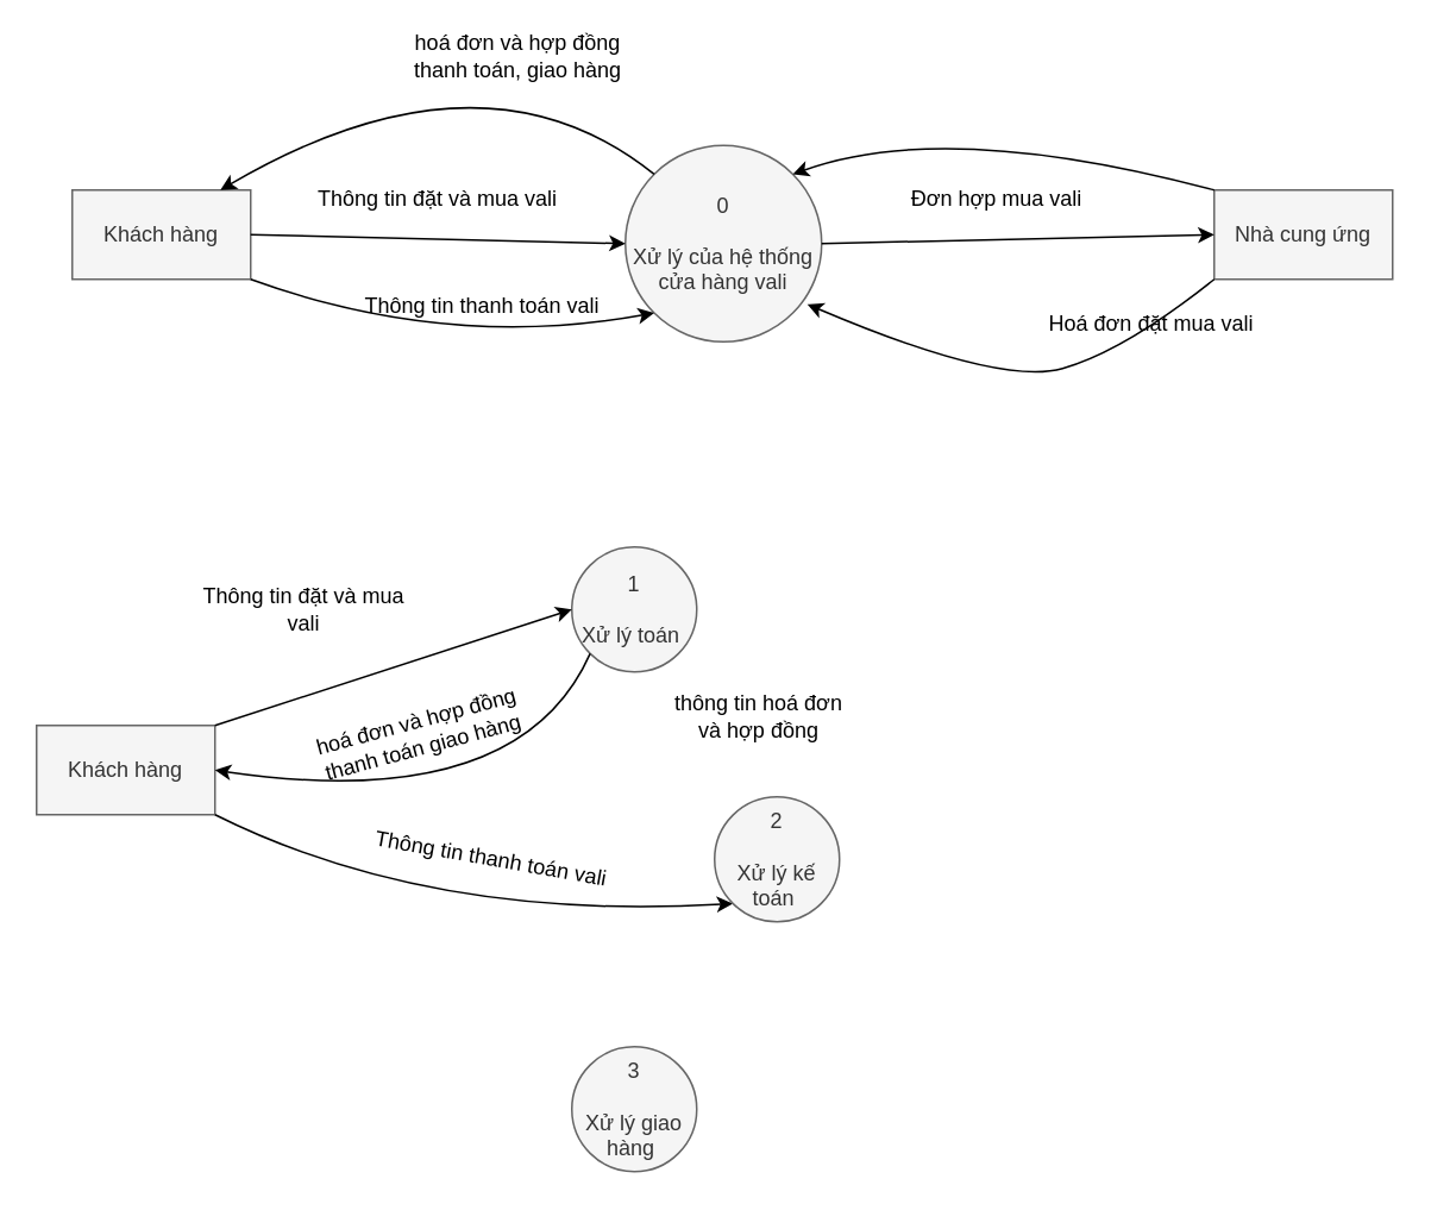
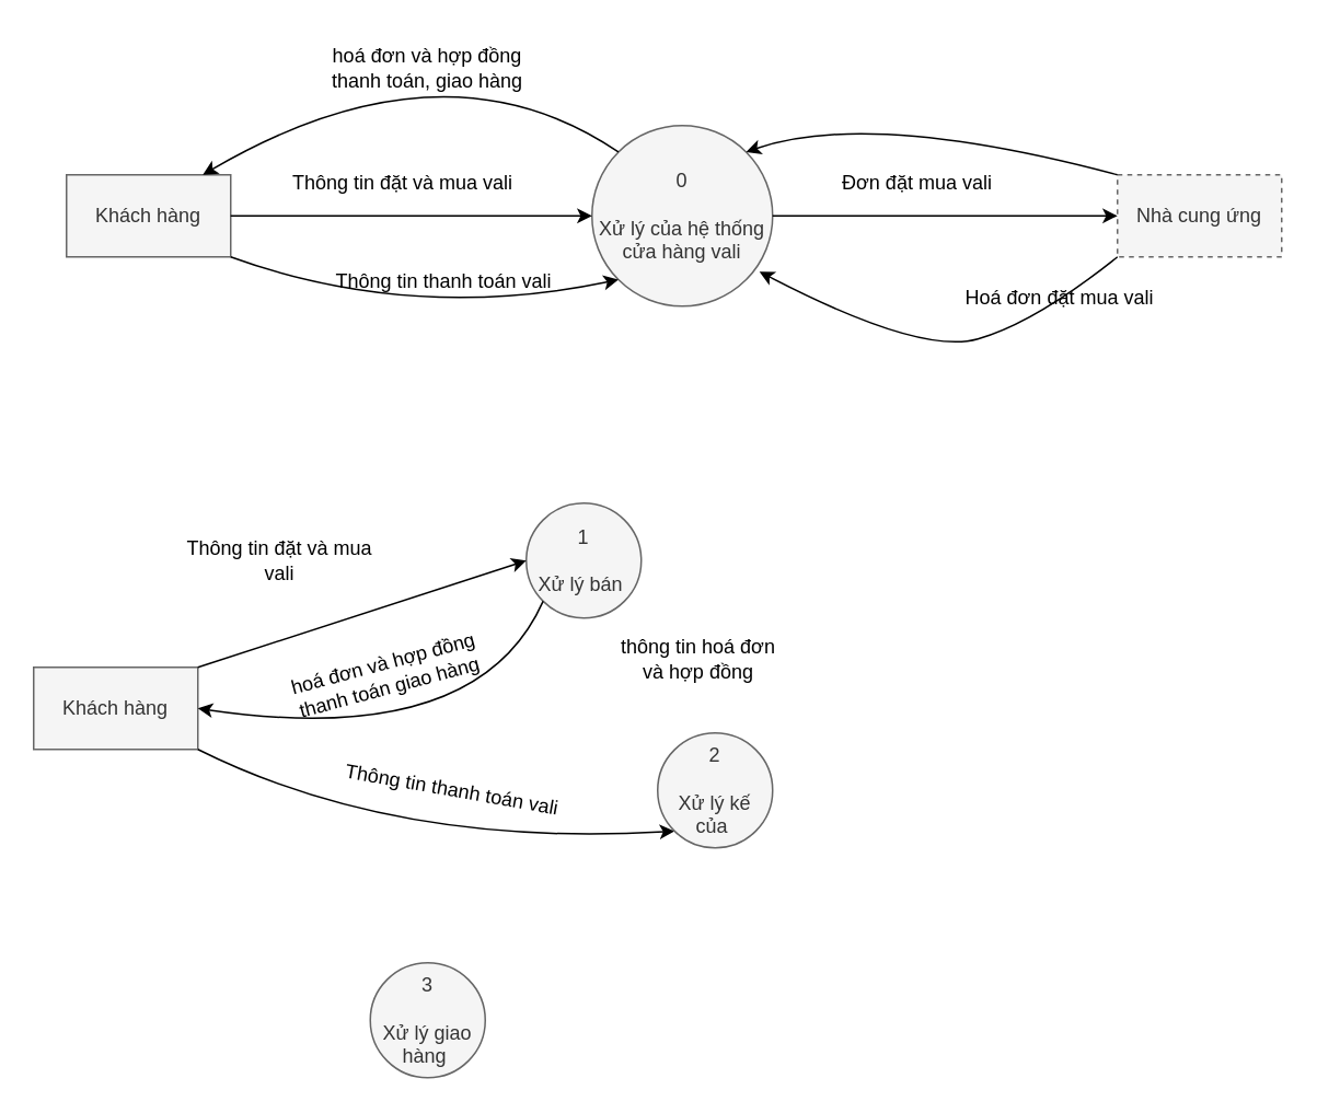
  <mxCell id="0" />
  <mxCell id="1" parent="0" />
  <mxCell id="2" value="Khách hàng" style="html=1;dashed=0;whiteSpace=wrap;fillColor=#f5f5f5;strokeColor=#666666;fontColor=#333333;" parent="1" vertex="1"><mxGeometry x="40" y="106" width="100" height="50" as="geometry" /></mxCell>
- <mxCell id="3" value="Nhà cung ứng" style="html=1;dashed=0;whiteSpace=wrap;fillColor=#f5f5f5;fontColor=#333333;strokeColor=#666666;" parent="1" vertex="1"><mxGeometry x="680" y="106" width="100" height="50" as="geometry" /></mxCell>
- <mxCell id="4" value="0&lt;br&gt;&lt;br&gt;Xử lý của hệ thống&lt;br&gt;cửa hàng vali" style="shape=ellipse;html=1;dashed=0;whiteSpace=wrap;aspect=fixed;perimeter=ellipsePerimeter;fillColor=#f5f5f5;fontColor=#333333;strokeColor=#666666;" parent="1" vertex="1"><mxGeometry x="350" y="81" width="110" height="110" as="geometry" /></mxCell>
+ <mxCell id="3" value="Nhà cung ứng" style="html=1;dashed=1;whiteSpace=wrap;fillColor=#f5f5f5;fontColor=#333333;strokeColor=#666666;" parent="1" vertex="1"><mxGeometry x="680" y="106" width="100" height="50" as="geometry" /></mxCell>
+ <mxCell id="4" value="0&lt;br&gt;&lt;br&gt;Xử lý của hệ thống&lt;br&gt;cửa hàng vali" style="shape=ellipse;html=1;dashed=0;whiteSpace=wrap;aspect=fixed;perimeter=ellipsePerimeter;fillColor=#f5f5f5;fontColor=#333333;strokeColor=#666666;" parent="1" vertex="1"><mxGeometry x="360" y="76" width="110" height="110" as="geometry" /></mxCell>
  <mxCell id="5" value="" style="endArrow=classic;html=1;rounded=0;exitX=1;exitY=0.5;exitDx=0;exitDy=0;entryX=0;entryY=0.5;entryDx=0;entryDy=0;" parent="1" source="2" target="4" edge="1"><mxGeometry width="50" height="50" relative="1" as="geometry"><mxPoint x="200" y="176" as="sourcePoint" /><mxPoint x="250" y="126" as="targetPoint" /></mxGeometry></mxCell>
  <mxCell id="6" value="Thông tin đặt và mua vali" style="text;strokeColor=none;align=center;fillColor=none;html=1;verticalAlign=middle;whiteSpace=wrap;rounded=0;" parent="1" vertex="1"><mxGeometry x="170" y="96" width="150" height="30" as="geometry" /></mxCell>
  <mxCell id="7" value="" style="endArrow=classic;html=1;exitX=1;exitY=1;exitDx=0;exitDy=0;entryX=0;entryY=1;entryDx=0;entryDy=0;curved=1;" parent="1" source="2" target="4" edge="1"><mxGeometry width="50" height="50" relative="1" as="geometry"><mxPoint x="210" y="276" as="sourcePoint" /><mxPoint x="260" y="226" as="targetPoint" /><Array as="points"><mxPoint x="250" y="196" /></Array></mxGeometry></mxCell>
  <mxCell id="8" value="Thông tin thanh toán vali" style="text;strokeColor=none;align=center;fillColor=none;html=1;verticalAlign=middle;whiteSpace=wrap;rounded=0;" parent="1" vertex="1"><mxGeometry x="200" y="156" width="140" height="30" as="geometry" /></mxCell>
  <mxCell id="9" value="" style="endArrow=classic;html=1;entryX=0.83;entryY=0;entryDx=0;entryDy=0;exitX=0;exitY=0;exitDx=0;exitDy=0;curved=1;entryPerimeter=0;" parent="1" source="4" target="2" edge="1"><mxGeometry width="50" height="50" relative="1" as="geometry"><mxPoint x="376.109" y="96.109" as="sourcePoint" /><mxPoint x="140" y="110" as="targetPoint" /><Array as="points"><mxPoint x="270" y="20" /></Array></mxGeometry></mxCell>
- <mxCell id="10" value="hoá đơn và hợp đồng thanh toán, giao hàng" style="text;strokeColor=none;align=center;fillColor=none;html=1;verticalAlign=middle;whiteSpace=wrap;rounded=0;" parent="1" vertex="1"><mxGeometry x="230" y="16" width="120" height="30" as="geometry" /></mxCell>
+ <mxCell id="10" value="hoá đơn và hợp đồng thanh toán, giao hàng" style="text;strokeColor=none;align=center;fillColor=none;html=1;verticalAlign=middle;whiteSpace=wrap;rounded=0;" parent="1" vertex="1"><mxGeometry x="200" y="26" width="120" height="30" as="geometry" /></mxCell>
  <mxCell id="11" value="" style="endArrow=classic;html=1;entryX=1;entryY=0;entryDx=0;entryDy=0;exitX=0;exitY=0;exitDx=0;exitDy=0;curved=1;" parent="1" source="3" target="4" edge="1"><mxGeometry width="50" height="50" relative="1" as="geometry"><mxPoint x="550" y="46" as="sourcePoint" /><mxPoint x="600" y="-4" as="targetPoint" /><Array as="points"><mxPoint x="530" y="66" /></Array></mxGeometry></mxCell>
- <mxCell id="12" value="Đơn hợp mua vali&lt;span style=&quot;white-space: pre;&quot;&gt; &lt;/span&gt;" style="text;strokeColor=none;align=center;fillColor=none;html=1;verticalAlign=middle;whiteSpace=wrap;rounded=0;" parent="1" vertex="1"><mxGeometry x="490" y="96" width="140" height="30" as="geometry" /></mxCell>
+ <mxCell id="12" value="Đơn đặt mua vali&lt;span style=&quot;white-space: pre;&quot;&gt; &lt;/span&gt;" style="text;strokeColor=none;align=center;fillColor=none;html=1;verticalAlign=middle;whiteSpace=wrap;rounded=0;" parent="1" vertex="1"><mxGeometry x="490" y="96" width="140" height="30" as="geometry" /></mxCell>
  <mxCell id="13" value="" style="endArrow=classic;html=1;rounded=0;entryX=0;entryY=0.5;entryDx=0;entryDy=0;exitX=1;exitY=0.5;exitDx=0;exitDy=0;" parent="1" source="4" target="3" edge="1"><mxGeometry width="50" height="50" relative="1" as="geometry"><mxPoint x="590" y="256" as="sourcePoint" /><mxPoint x="640" y="206" as="targetPoint" /></mxGeometry></mxCell>
  <mxCell id="14" value="" style="endArrow=classic;html=1;entryX=0.927;entryY=0.809;entryDx=0;entryDy=0;exitX=0;exitY=1;exitDx=0;exitDy=0;curved=1;entryPerimeter=0;" parent="1" source="3" target="4" edge="1"><mxGeometry width="50" height="50" relative="1" as="geometry"><mxPoint x="696" y="206" as="sourcePoint" /><mxPoint x="470" y="192" as="targetPoint" /><Array as="points"><mxPoint x="630" y="196" /><mxPoint x="560" y="216" /></Array></mxGeometry></mxCell>
  <mxCell id="15" value="Hoá đơn đặt mua vali" style="text;strokeColor=none;align=center;fillColor=none;html=1;verticalAlign=middle;whiteSpace=wrap;rounded=0;" parent="1" vertex="1"><mxGeometry x="575" y="166" width="140" height="30" as="geometry" /></mxCell>
  <mxCell id="16" value="Khách hàng" style="html=1;dashed=0;whiteSpace=wrap;fillColor=#f5f5f5;strokeColor=#666666;fontColor=#333333;" parent="1" vertex="1"><mxGeometry x="20" y="406" width="100" height="50" as="geometry" /></mxCell>
- <mxCell id="17" value="1&lt;br&gt;&lt;br&gt;Xử lý toán&amp;nbsp;" style="shape=ellipse;html=1;dashed=0;whiteSpace=wrap;aspect=fixed;perimeter=ellipsePerimeter;fillColor=#f5f5f5;fontColor=#333333;strokeColor=#666666;" parent="1" vertex="1"><mxGeometry x="320" y="306" width="70" height="70" as="geometry" /></mxCell>
+ <mxCell id="17" value="1&lt;br&gt;&lt;br&gt;Xử lý bán&amp;nbsp;" style="shape=ellipse;html=1;dashed=0;whiteSpace=wrap;aspect=fixed;perimeter=ellipsePerimeter;fillColor=#f5f5f5;fontColor=#333333;strokeColor=#666666;" parent="1" vertex="1"><mxGeometry x="320" y="306" width="70" height="70" as="geometry" /></mxCell>
  <mxCell id="18" value="" style="endArrow=classic;html=1;rounded=0;entryX=0;entryY=0.5;entryDx=0;entryDy=0;exitX=1;exitY=0;exitDx=0;exitDy=0;" parent="1" source="16" target="17" edge="1"><mxGeometry width="50" height="50" relative="1" as="geometry"><mxPoint x="200" y="476" as="sourcePoint" /><mxPoint x="250" y="426" as="targetPoint" /></mxGeometry></mxCell>
  <mxCell id="19" value="Thông tin đặt và mua vali" style="text;strokeColor=none;align=center;fillColor=none;html=1;verticalAlign=middle;whiteSpace=wrap;rounded=0;" parent="1" vertex="1"><mxGeometry x="110" y="326" width="120" height="30" as="geometry" /></mxCell>
  <mxCell id="20" value="" style="endArrow=classic;html=1;entryX=1;entryY=0.5;entryDx=0;entryDy=0;exitX=0;exitY=1;exitDx=0;exitDy=0;curved=1;" parent="1" source="17" target="16" edge="1"><mxGeometry width="50" height="50" relative="1" as="geometry"><mxPoint x="290" y="496" as="sourcePoint" /><mxPoint x="340" y="446" as="targetPoint" /><Array as="points"><mxPoint x="290" y="456" /></Array></mxGeometry></mxCell>
  <mxCell id="21" value="hoá đơn và hợp đồng thanh toán giao hàng" style="text;strokeColor=none;align=center;fillColor=none;html=1;verticalAlign=middle;whiteSpace=wrap;rounded=0;rotation=-15;" parent="1" vertex="1"><mxGeometry x="160" y="396" width="150" height="30" as="geometry" /></mxCell>
  <mxCell id="22" value="" style="endArrow=classic;html=1;exitX=1;exitY=1;exitDx=0;exitDy=0;entryX=0;entryY=1;entryDx=0;entryDy=0;curved=1;" parent="1" source="16" target="24" edge="1"><mxGeometry width="50" height="50" relative="1" as="geometry"><mxPoint x="210" y="536" as="sourcePoint" /><mxPoint x="260" y="486" as="targetPoint" /><Array as="points"><mxPoint x="240" y="516" /></Array></mxGeometry></mxCell>
- <mxCell id="23" value="3&lt;br&gt;&lt;br&gt;Xử lý giao hàng&amp;nbsp;" style="shape=ellipse;html=1;dashed=0;whiteSpace=wrap;aspect=fixed;perimeter=ellipsePerimeter;fillColor=#f5f5f5;fontColor=#333333;strokeColor=#666666;" parent="1" vertex="1"><mxGeometry x="320" y="586" width="70" height="70" as="geometry" /></mxCell>
- <mxCell id="24" value="2&lt;br&gt;&lt;br&gt;Xử lý kế toán&amp;nbsp;" style="shape=ellipse;html=1;dashed=0;whiteSpace=wrap;aspect=fixed;perimeter=ellipsePerimeter;fillColor=#f5f5f5;fontColor=#333333;strokeColor=#666666;" parent="1" vertex="1"><mxGeometry x="400" y="446" width="70" height="70" as="geometry" /></mxCell>
+ <mxCell id="23" value="3&lt;br&gt;&lt;br&gt;Xử lý giao hàng&amp;nbsp;" style="shape=ellipse;html=1;dashed=0;whiteSpace=wrap;aspect=fixed;perimeter=ellipsePerimeter;fillColor=#f5f5f5;fontColor=#333333;strokeColor=#666666;" parent="1" vertex="1"><mxGeometry x="225" y="586" width="70" height="70" as="geometry" /></mxCell>
+ <mxCell id="24" value="2&lt;br&gt;&lt;br&gt;Xử lý kế của&amp;nbsp;" style="shape=ellipse;html=1;dashed=0;whiteSpace=wrap;aspect=fixed;perimeter=ellipsePerimeter;fillColor=#f5f5f5;fontColor=#333333;strokeColor=#666666;" parent="1" vertex="1"><mxGeometry x="400" y="446" width="70" height="70" as="geometry" /></mxCell>
  <mxCell id="25" value="Thông tin thanh toán vali" style="text;strokeColor=none;align=center;fillColor=none;html=1;verticalAlign=middle;whiteSpace=wrap;rounded=0;rotation=10;" parent="1" vertex="1"><mxGeometry x="200" y="466" width="150" height="30" as="geometry" /></mxCell>
  <mxCell id="26" value="thông tin hoá đơn và hợp đồng" style="text;strokeColor=none;align=center;fillColor=none;html=1;verticalAlign=middle;whiteSpace=wrap;rounded=0;rotation=0;" parent="1" vertex="1"><mxGeometry x="376" y="386" width="98.41" height="30" as="geometry" /></mxCell>
